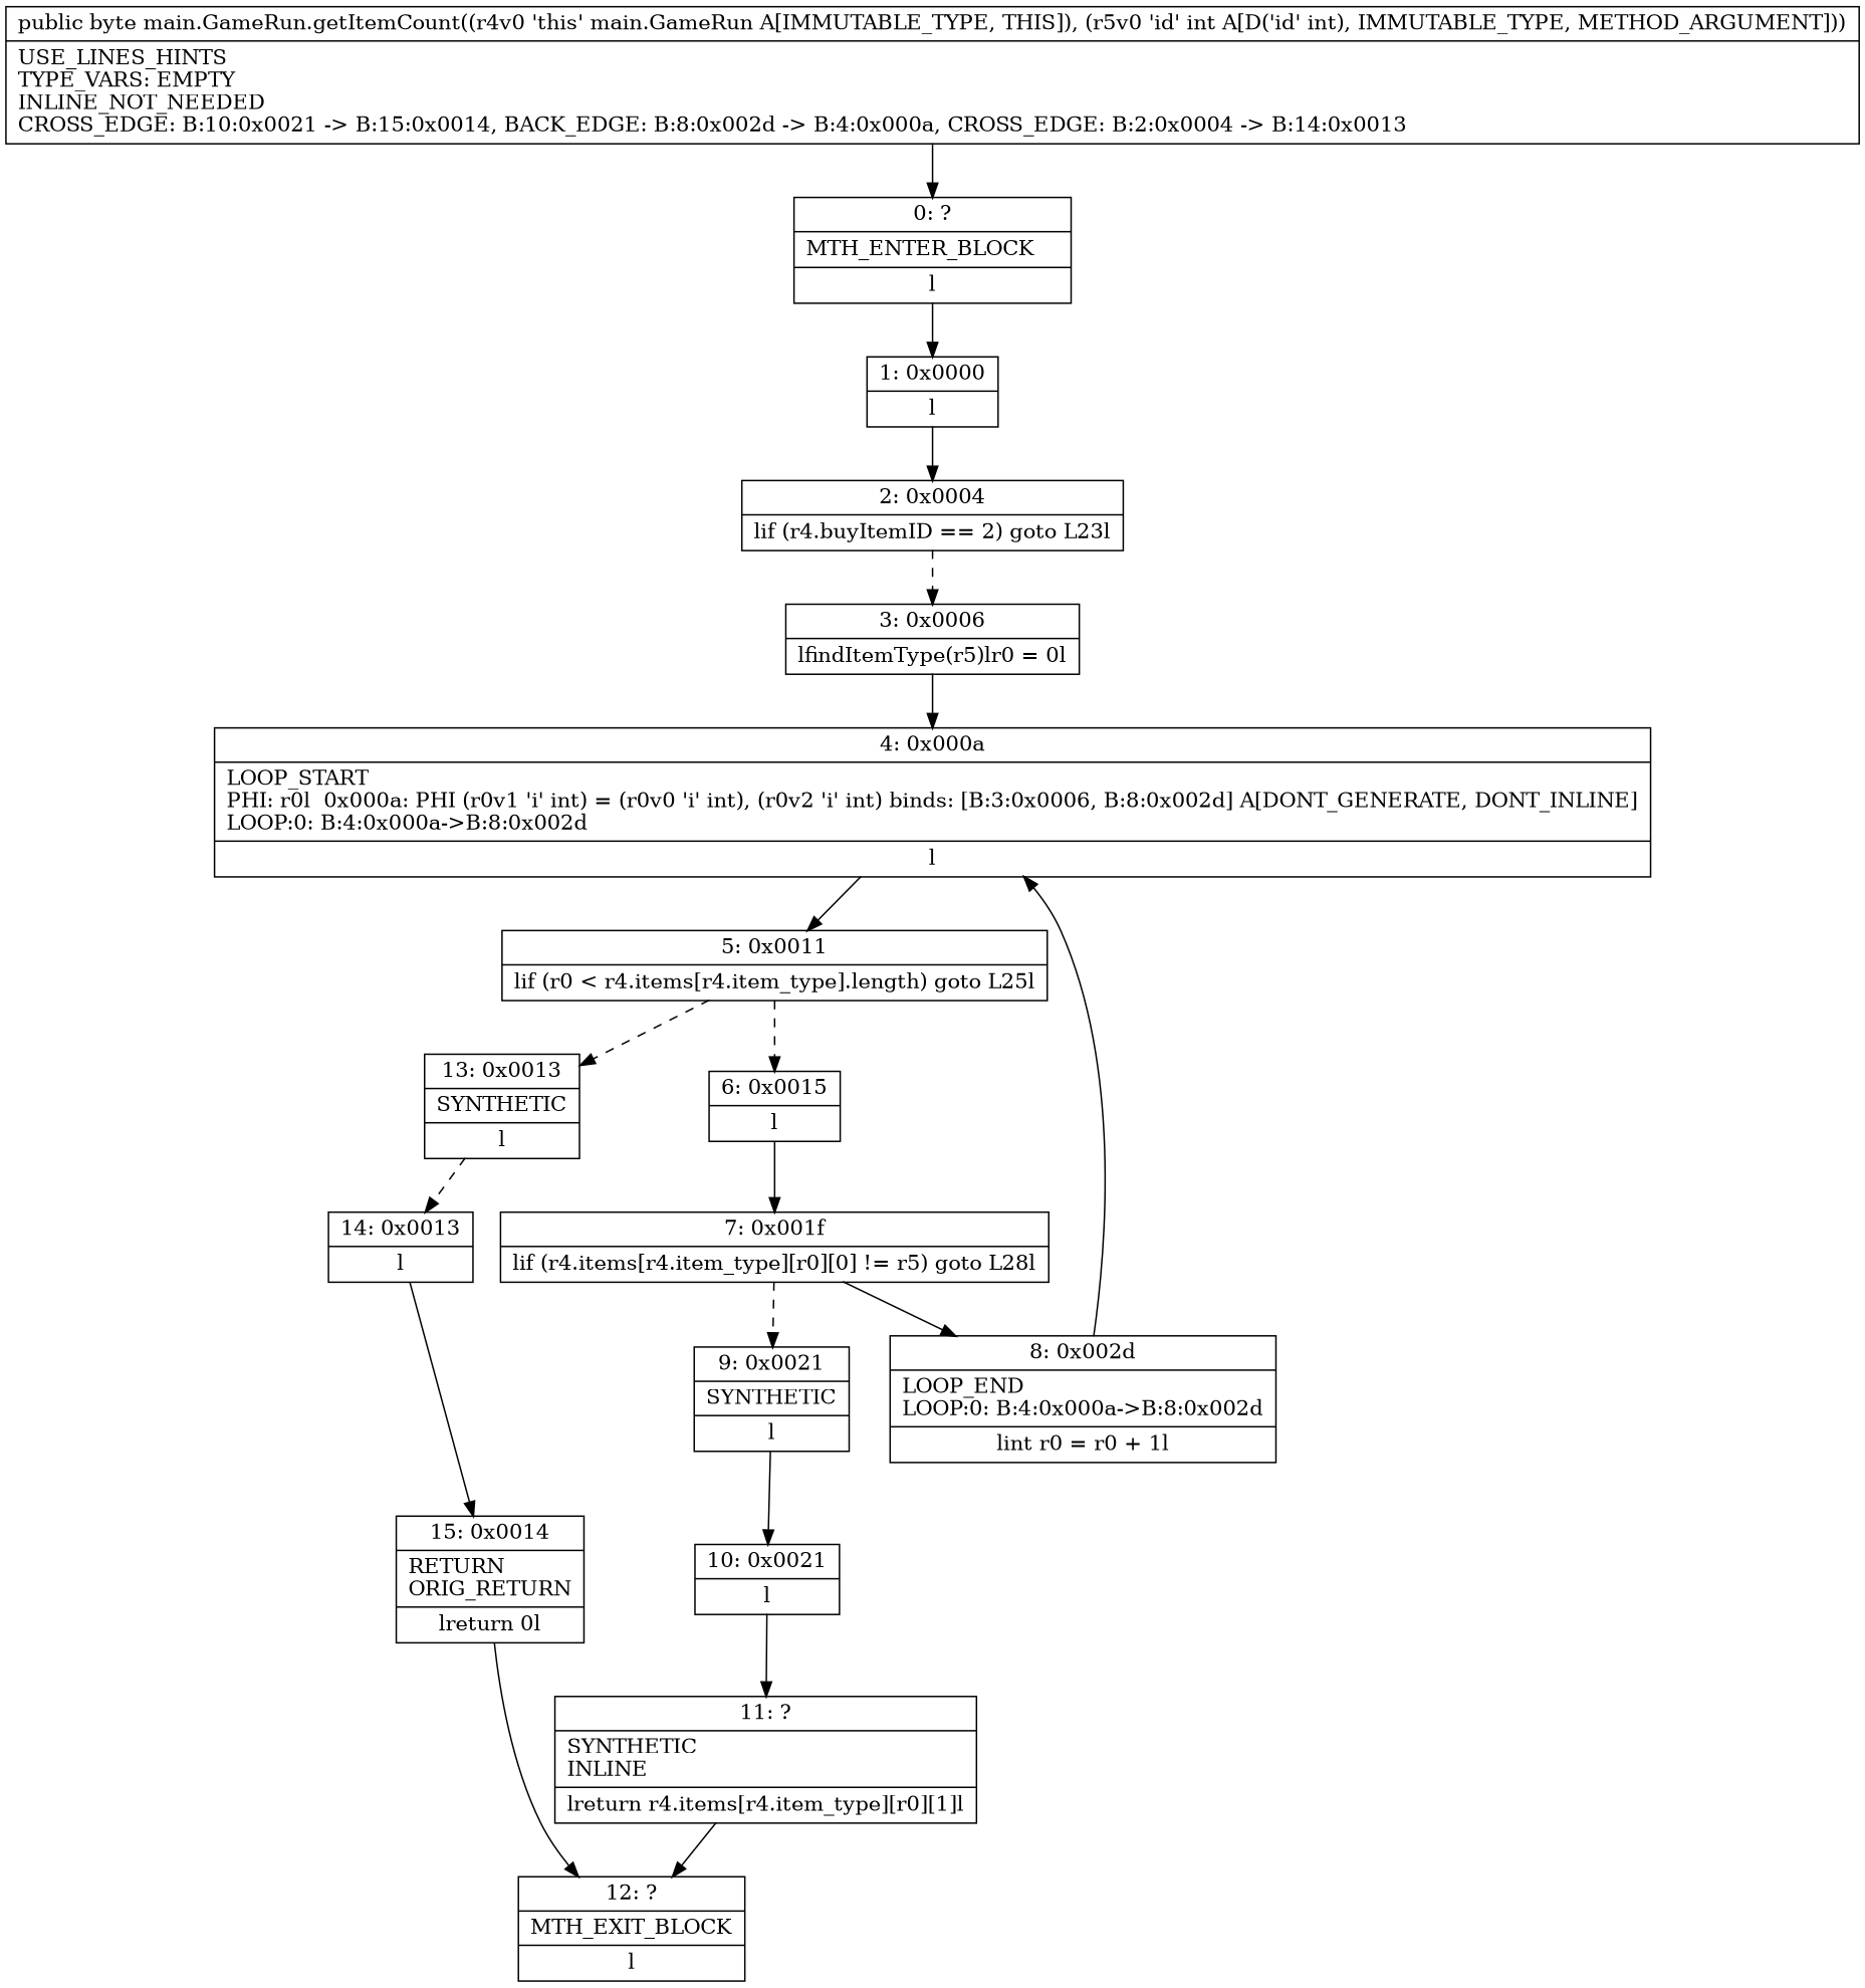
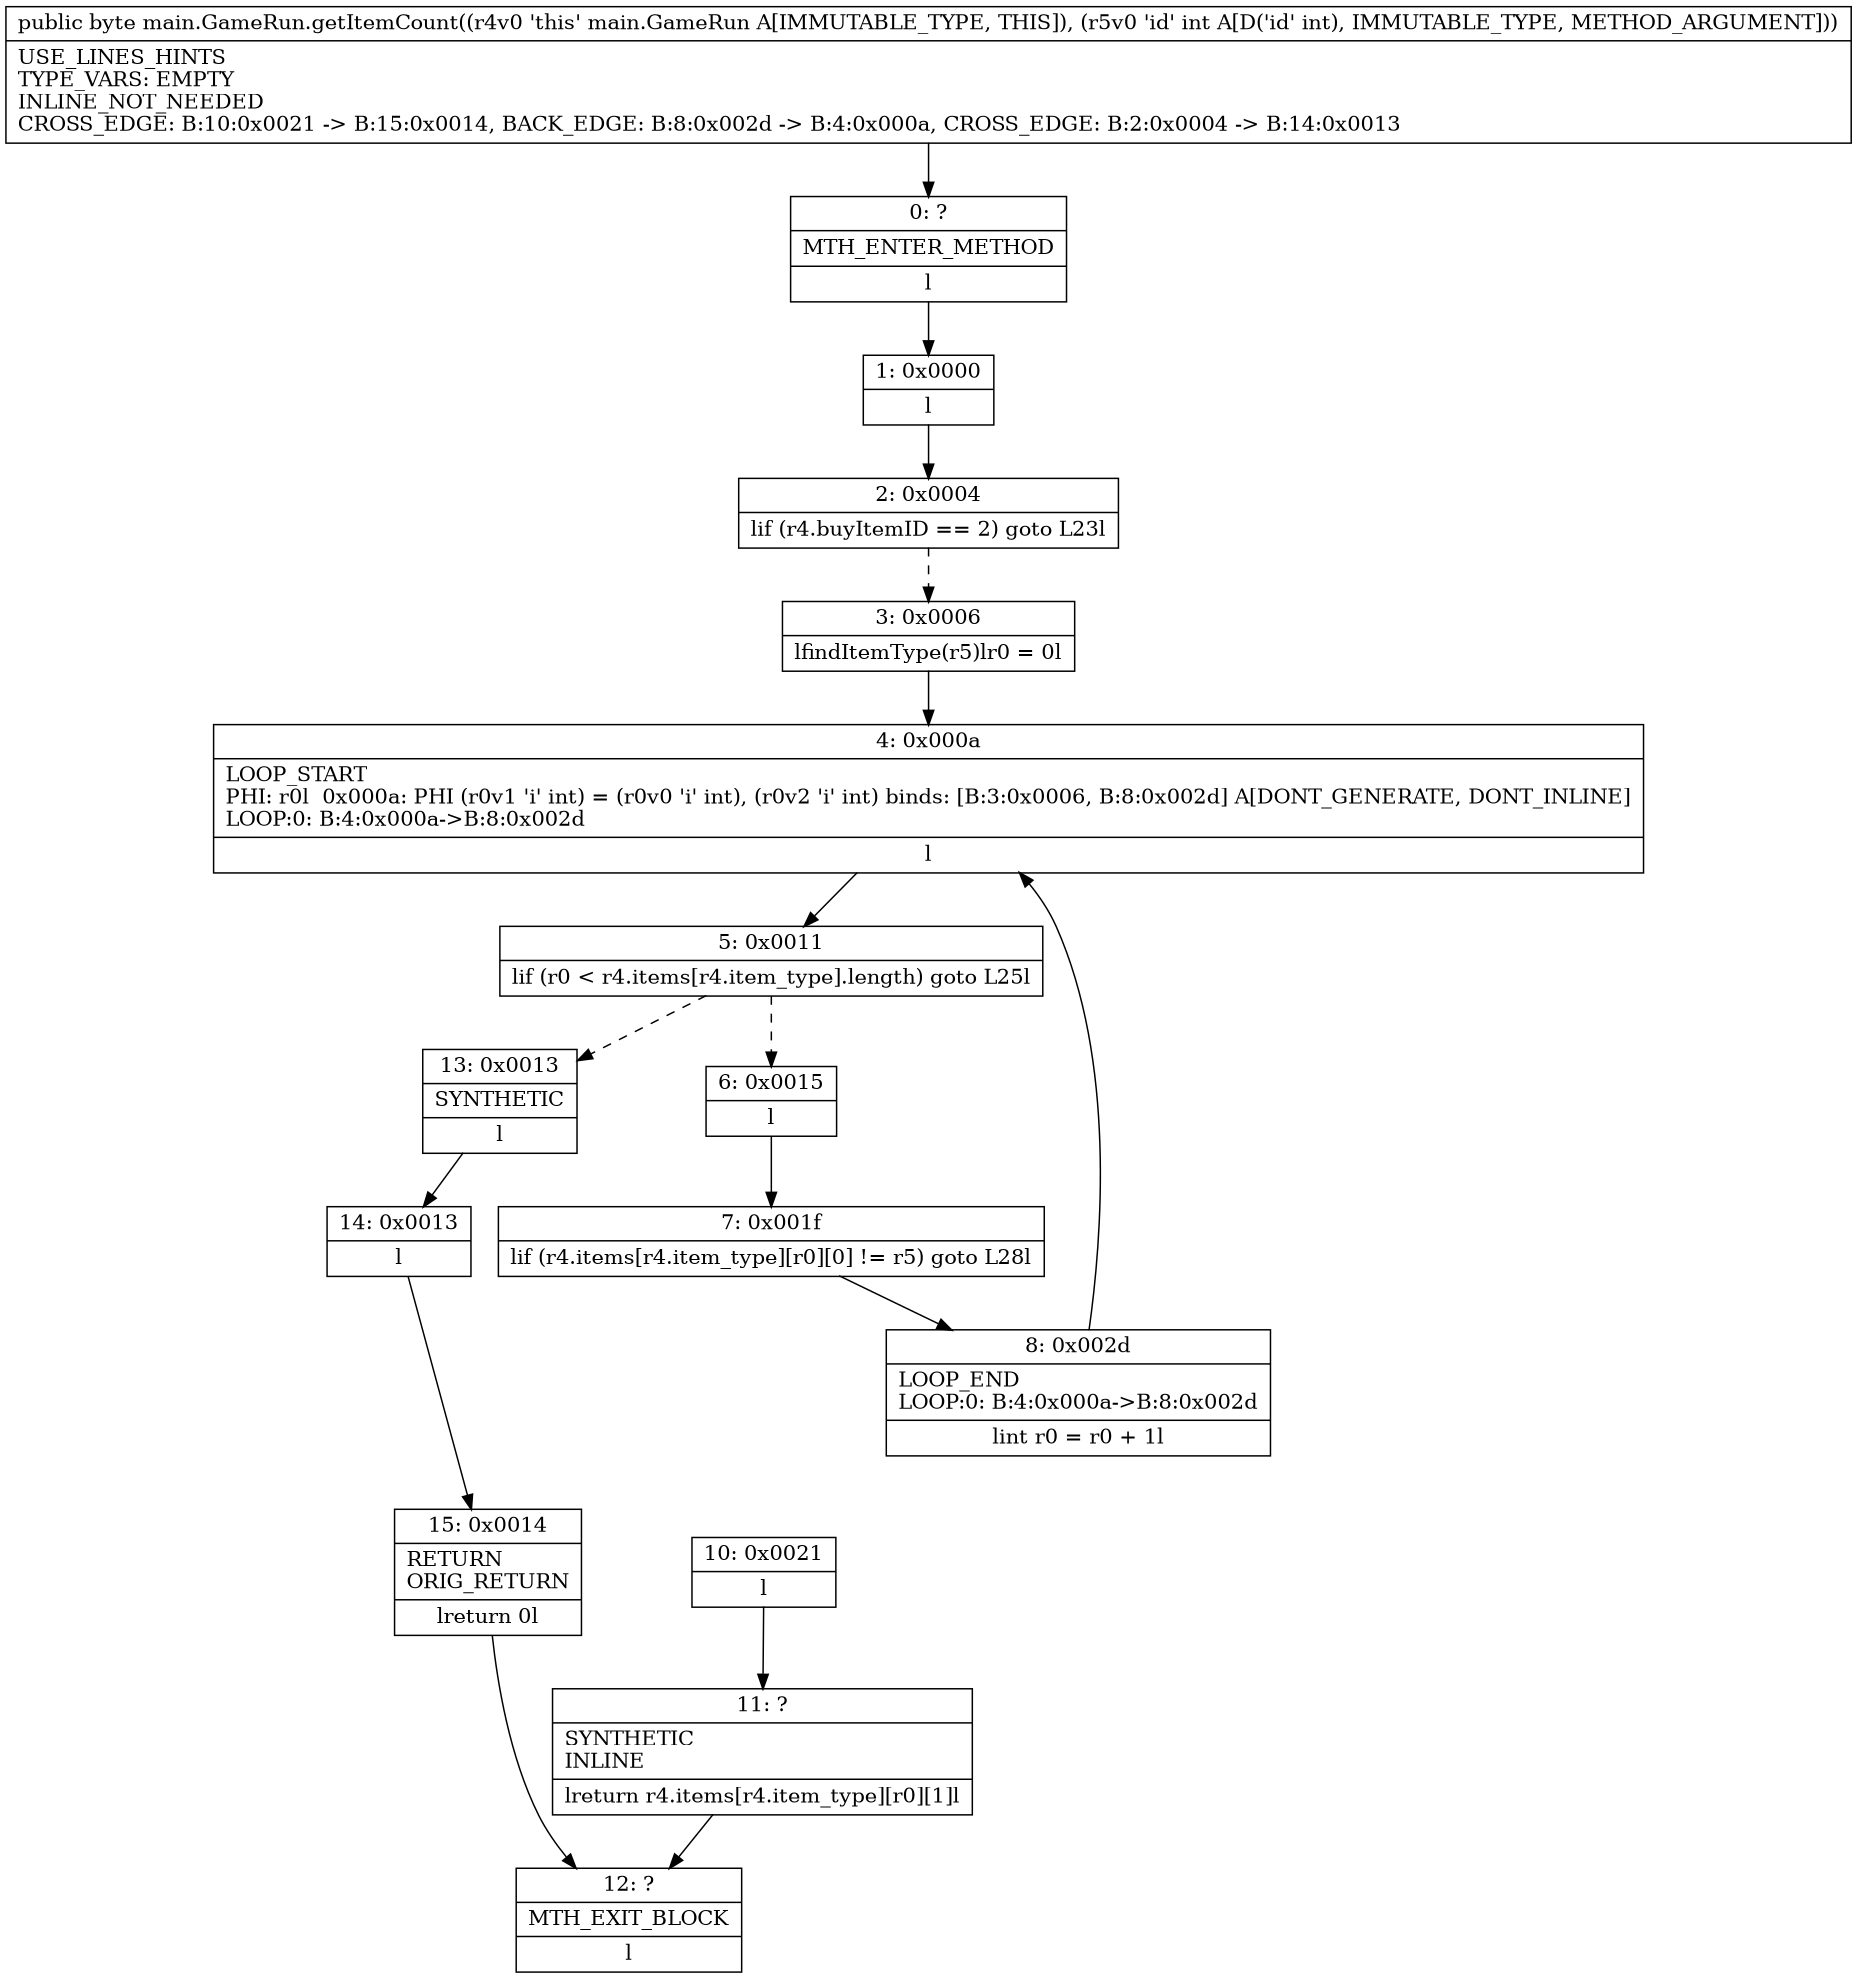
  digraph {
    node [shape=record]
-   n1 [label="{0\:\ ?|MTH_ENTER_BLOCK\l|l}"]
+   n1 [label="{0\:\ ?|MTH_ENTER_METHOD\l|l}"]
    n2 [label="{1\:\ 0x0000|l}"]
    n3 [label="{2\:\ 0x0004|lif (r4.buyItemID == 2) goto L23l}"]
    n4 [label="{3\:\ 0x0006|lfindItemType(r5)lr0 = 0l}"]
    n5 [label="{4\:\ 0x000a|LOOP_START\lPHI: r0l  0x000a: PHI (r0v1 'i' int) = (r0v0 'i' int), (r0v2 'i' int) binds: [B:3:0x0006, B:8:0x002d] A[DONT_GENERATE, DONT_INLINE]\lLOOP:0: B:4:0x000a\-\>B:8:0x002d\l|l}"]
    n6 [label="{14\:\ 0x0013|l}"]
    n7 [label="{15\:\ 0x0014|RETURN\lORIG_RETURN\l|lreturn 0l}"]
    n8 [label="{5\:\ 0x0011|lif (r0 \< r4.items[r4.item_type].length) goto L25l}"]
    n9 [label="{6\:\ 0x0015|l}"]
    n10 [label="{13\:\ 0x0013|SYNTHETIC\l|l}"]
    n11 [label="{7\:\ 0x001f|lif (r4.items[r4.item_type][r0][0] != r5) goto L28l}"]
    n12 [label="{8\:\ 0x002d|LOOP_END\lLOOP:0: B:4:0x000a\-\>B:8:0x002d\l|lint r0 = r0 + 1l}"]
-   n13 [label="{9\:\ 0x0021|SYNTHETIC\l|l}"]
    n14 [label="{10\:\ 0x0021|l}"]
    n15 [label="{11\:\ ?|SYNTHETIC\lINLINE\l|lreturn r4.items[r4.item_type][r0][1]l}"]
    n16 [label="{12\:\ ?|MTH_EXIT_BLOCK\l|l}"]
    n17 [label="{public byte main.GameRun.getItemCount((r4v0 'this' main.GameRun A[IMMUTABLE_TYPE, THIS]), (r5v0 'id' int A[D('id' int), IMMUTABLE_TYPE, METHOD_ARGUMENT]))  | USE_LINES_HINTS\lTYPE_VARS: EMPTY\lINLINE_NOT_NEEDED\lCROSS_EDGE: B:10:0x0021 \-\> B:15:0x0014, BACK_EDGE: B:8:0x002d \-\> B:4:0x000a, CROSS_EDGE: B:2:0x0004 \-\> B:14:0x0013\l}"]
    n1 -> n2
    n2 -> n3
    n3 -> n4 [style=dashed]
    n4 -> n5
    n5 -> n8
    n6 -> n7
    n7 -> n16
    n8 -> n9 [style=dashed]
    n8 -> n10 [style=dashed]
    n9 -> n11
-   n10 -> n6 [style=dashed]
+   n10 -> n6
    n11 -> n12
-   n11 -> n13 [style=dashed]
    n12 -> n5
-   n13 -> n14
    n14 -> n15
    n15 -> n16
    n17 -> n1
  }
